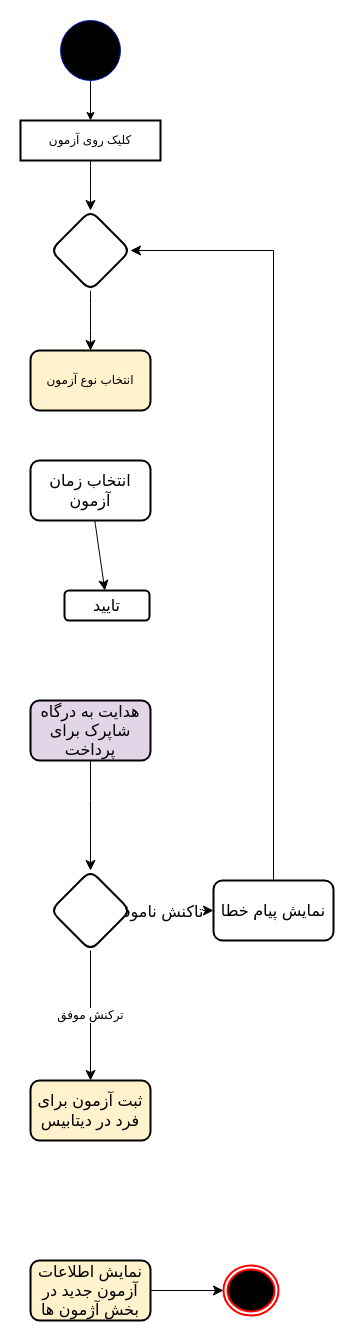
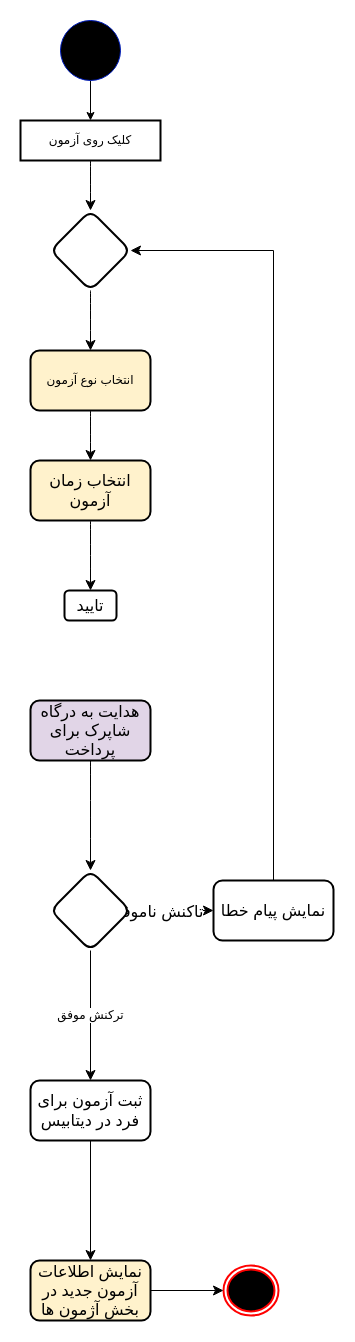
  <mxCell id="0" />
  <mxCell id="1" parent="0" />
  <mxCell id="2" style="edgeStyle=orthogonalEdgeStyle;rounded=0;orthogonalLoop=1;jettySize=auto;html=1;exitX=0.5;exitY=1;exitDx=0;exitDy=0;exitPerimeter=0;entryX=0.5;entryY=0;entryDx=0;entryDy=0;" edge="1" parent="1" source="3" target="6"><mxGeometry relative="1" as="geometry" /></mxCell>
  <mxCell id="3" value="" style="verticalLabelPosition=bottom;verticalAlign=top;html=1;shape=mxgraph.flowchart.on-page_reference;fillColor=#000000;fontColor=#ffffff;strokeColor=#001DBC;" vertex="1" parent="1"><mxGeometry x="60" y="20" width="60" height="60" as="geometry" /></mxCell>
  <mxCell id="4" value="" style="ellipse;html=1;shape=endState;fillColor=#000000;strokeColor=#ff0000;strokeWidth=2;fontSize=14;" vertex="1" parent="1"><mxGeometry x="223" y="1265" width="55" height="50" as="geometry" /></mxCell>
  <mxCell id="5" value="" style="edgeStyle=none;curved=1;rounded=0;orthogonalLoop=1;jettySize=auto;html=1;fontSize=12;startSize=8;endSize=8;" edge="1" parent="1" source="6" target="21"><mxGeometry relative="1" as="geometry" /></mxCell>
  <mxCell id="6" value="کلیک روی آزمون" style="whiteSpace=wrap;html=1;strokeWidth=2;rounded=0;" vertex="1" parent="1"><mxGeometry x="20" y="120" width="140" height="40" as="geometry" /></mxCell>
+ <mxCell id="7" value="" style="edgeStyle=none;curved=1;rounded=0;orthogonalLoop=1;jettySize=auto;html=1;fontSize=12;startSize=8;endSize=8;" edge="1" parent="1" source="8" target="10"><mxGeometry relative="1" as="geometry" /></mxCell>
  <mxCell id="8" value="انتخاب نوع آزمون" style="whiteSpace=wrap;html=1;rounded=1;strokeWidth=2;fillColor=#fff2cc;" vertex="1" parent="1"><mxGeometry x="30" y="350" width="120" height="60" as="geometry" /></mxCell>
  <mxCell id="9" value="" style="edgeStyle=none;curved=1;rounded=0;orthogonalLoop=1;jettySize=auto;html=1;fontSize=12;startSize=8;endSize=8;" edge="1" parent="1" source="10" target="13"><mxGeometry relative="1" as="geometry" /></mxCell>
- <mxCell id="10" value="انتخاب زمان آزمون" style="whiteSpace=wrap;html=1;rounded=1;strokeWidth=2;fontSize=16;" vertex="1" parent="1"><mxGeometry x="30" y="460" width="120" height="60" as="geometry" /></mxCell>
+ <mxCell id="10" value="انتخاب زمان آزمون" style="whiteSpace=wrap;html=1;rounded=1;strokeWidth=2;fontSize=16;fillColor=#fff2cc;" vertex="1" parent="1"><mxGeometry x="30" y="460" width="120" height="60" as="geometry" /></mxCell>
  <mxCell id="11" value="" style="edgeStyle=none;curved=1;rounded=0;orthogonalLoop=1;jettySize=auto;html=1;fontSize=12;startSize=8;endSize=8;" edge="1" parent="1" source="12" target="17"><mxGeometry relative="1" as="geometry" /></mxCell>
  <mxCell id="12" value="هدایت به درگاه شاپرک برای پرداخت" style="whiteSpace=wrap;html=1;fontSize=16;rounded=1;strokeWidth=2;fillColor=#e1d5e7;" vertex="1" parent="1"><mxGeometry x="30" y="700" width="120" height="60" as="geometry" /></mxCell>
- <mxCell id="13" value="تایید" style="whiteSpace=wrap;html=1;fontSize=16;rounded=1;strokeWidth=2;" vertex="1" parent="1"><mxGeometry x="64" y="590" width="85" height="30" as="geometry" /></mxCell>
+ <mxCell id="13" value="تایید" style="whiteSpace=wrap;html=1;fontSize=16;rounded=1;strokeWidth=2;" vertex="1" parent="1"><mxGeometry x="64" y="590" width="52" height="30" as="geometry" /></mxCell>
  <mxCell id="14" value="" style="edgeStyle=none;curved=1;rounded=0;orthogonalLoop=1;jettySize=auto;html=1;fontSize=12;startSize=8;endSize=8;" edge="1" parent="1" source="17" target="19"><mxGeometry relative="1" as="geometry" /></mxCell>
  <mxCell id="15" value="تاکنش ناموفق" style="edgeLabel;html=1;align=center;verticalAlign=middle;resizable=0;points=[];fontSize=16;" vertex="1" connectable="0" parent="14"><mxGeometry x="-0.409" relative="1" as="geometry"><mxPoint as="offset" /></mxGeometry></mxCell>
  <mxCell id="16" value="ترکنش موفق" style="edgeStyle=orthogonalEdgeStyle;rounded=0;orthogonalLoop=1;jettySize=auto;html=1;fontSize=12;startSize=8;endSize=8;" edge="1" parent="1" source="17" target="23"><mxGeometry relative="1" as="geometry" /></mxCell>
  <mxCell id="17" value="" style="rhombus;whiteSpace=wrap;html=1;fontSize=16;rounded=1;strokeWidth=2;" vertex="1" parent="1"><mxGeometry x="50" y="870" width="80" height="80" as="geometry" /></mxCell>
  <mxCell id="18" style="edgeStyle=orthogonalEdgeStyle;rounded=0;orthogonalLoop=1;jettySize=auto;html=1;exitX=0.5;exitY=0;exitDx=0;exitDy=0;entryX=1;entryY=0.5;entryDx=0;entryDy=0;fontSize=12;startSize=8;endSize=8;" edge="1" parent="1" source="19" target="21"><mxGeometry relative="1" as="geometry" /></mxCell>
  <mxCell id="19" value="نمایش پیام خطا" style="whiteSpace=wrap;html=1;fontSize=16;rounded=1;strokeWidth=2;" vertex="1" parent="1"><mxGeometry x="213" y="880" width="120" height="60" as="geometry" /></mxCell>
  <mxCell id="20" value="" style="edgeStyle=none;curved=1;rounded=0;orthogonalLoop=1;jettySize=auto;html=1;fontSize=12;startSize=8;endSize=8;" edge="1" parent="1" source="21" target="8"><mxGeometry relative="1" as="geometry" /></mxCell>
  <mxCell id="21" value="" style="rhombus;whiteSpace=wrap;html=1;rounded=1;strokeWidth=2;fontSize=16;" vertex="1" parent="1"><mxGeometry x="50" y="210" width="80" height="80" as="geometry" /></mxCell>
- <mxCell id="23" value="ثبت آزمون برای فرد در دیتابیس" style="whiteSpace=wrap;html=1;fontSize=16;rounded=1;strokeWidth=2;fillColor=#fff2cc;" vertex="1" parent="1"><mxGeometry x="30" y="1080" width="120" height="60" as="geometry" /></mxCell>
+ <mxCell id="22" value="" style="edgeStyle=orthogonalEdgeStyle;rounded=0;orthogonalLoop=1;jettySize=auto;html=1;fontSize=12;startSize=8;endSize=8;" edge="1" parent="1" source="23" target="25"><mxGeometry relative="1" as="geometry" /></mxCell>
+ <mxCell id="23" value="ثبت آزمون برای فرد در دیتابیس" style="whiteSpace=wrap;html=1;fontSize=16;rounded=1;strokeWidth=2;" vertex="1" parent="1"><mxGeometry x="30" y="1080" width="120" height="60" as="geometry" /></mxCell>
  <mxCell id="24" value="" style="edgeStyle=orthogonalEdgeStyle;rounded=0;orthogonalLoop=1;jettySize=auto;html=1;fontSize=12;startSize=8;endSize=8;" edge="1" parent="1" source="25" target="4"><mxGeometry relative="1" as="geometry" /></mxCell>
  <mxCell id="25" value="نمایش اطلاعات آزمون جدید در بخش آژمون ها" style="whiteSpace=wrap;html=1;fontSize=16;rounded=1;strokeWidth=2;fillColor=#fff2cc;" vertex="1" parent="1"><mxGeometry x="30" y="1260" width="120" height="60" as="geometry" /></mxCell>
